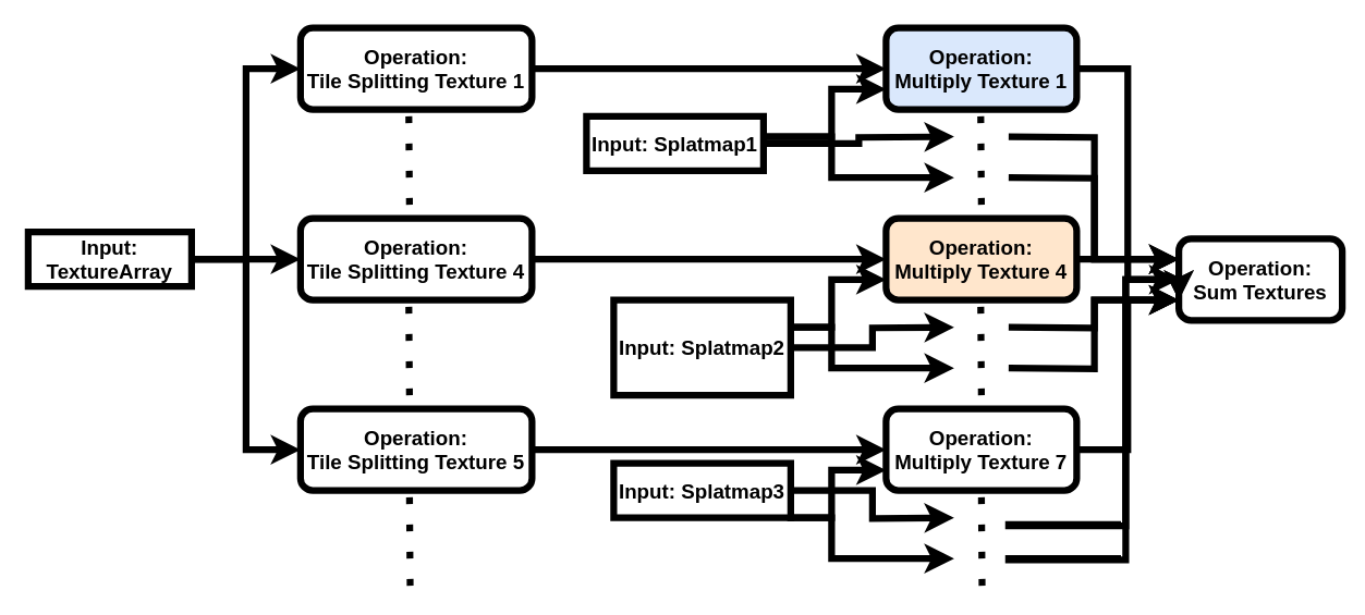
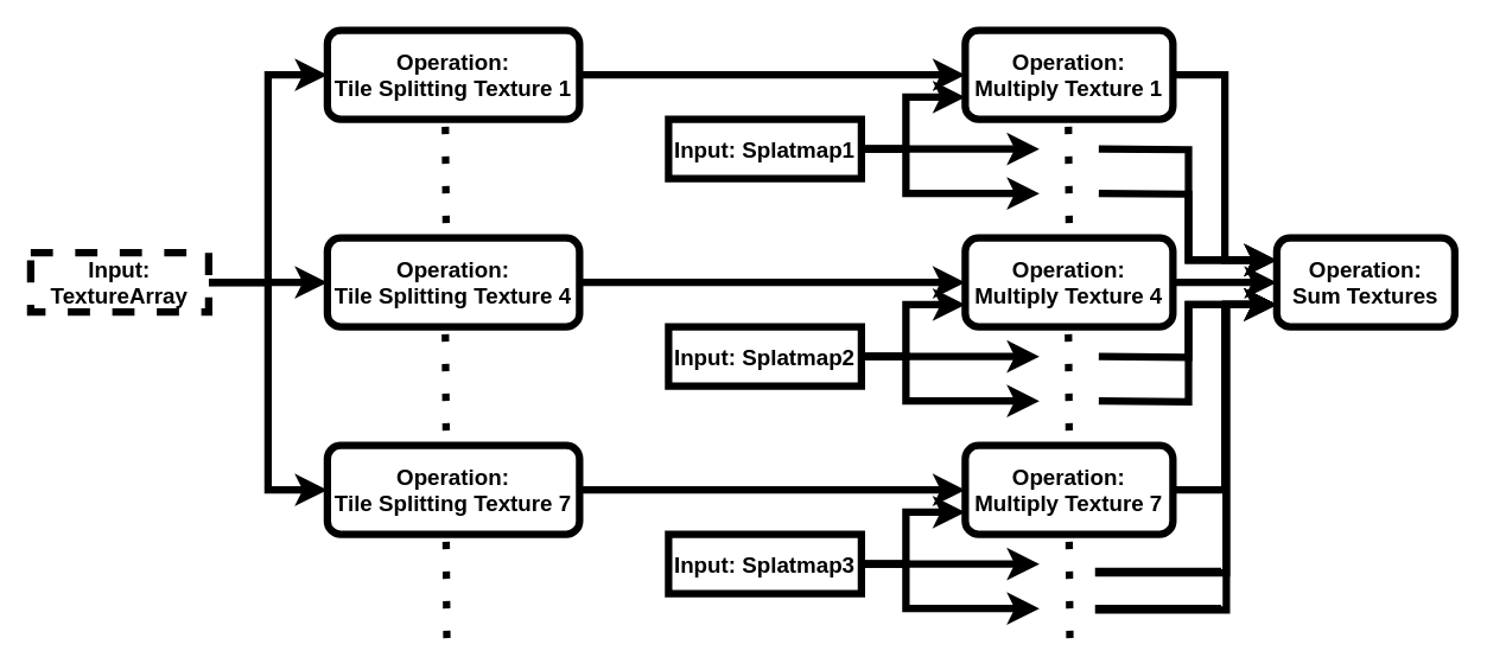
  <mxCell id="0" />
  <mxCell id="1" parent="0" />
  <mxCell id="2" style="edgeStyle=orthogonalEdgeStyle;rounded=0;orthogonalLoop=1;jettySize=auto;html=1;exitX=1;exitY=0.5;exitDx=0;exitDy=0;entryX=0;entryY=0.75;entryDx=0;entryDy=0;fontSize=15;fontStyle=1;strokeWidth=5;" parent="1" source="5" target="25" edge="1"><mxGeometry relative="1" as="geometry"><Array as="points"><mxPoint x="610" y="240" /><mxPoint x="610" y="205" /></Array></mxGeometry></mxCell>
  <mxCell id="3" style="edgeStyle=orthogonalEdgeStyle;rounded=0;orthogonalLoop=1;jettySize=auto;html=1;exitX=1;exitY=0.5;exitDx=0;exitDy=0;strokeWidth=5;" edge="1" parent="1" source="5"><mxGeometry relative="1" as="geometry"><mxPoint x="700" y="240" as="targetPoint" /></mxGeometry></mxCell>
  <mxCell id="4" style="edgeStyle=orthogonalEdgeStyle;rounded=0;orthogonalLoop=1;jettySize=auto;html=1;exitX=1;exitY=0.5;exitDx=0;exitDy=0;strokeWidth=5;" edge="1" parent="1" source="5"><mxGeometry relative="1" as="geometry"><mxPoint x="700" y="270" as="targetPoint" /><Array as="points"><mxPoint x="610" y="240" /><mxPoint x="610" y="270" /></Array></mxGeometry></mxCell>
- <mxCell id="5" value="&lt;div style=&quot;font-size: 15px;&quot;&gt;Input: Splatmap2&lt;/div&gt;" style="whiteSpace=wrap;html=1;fontSize=15;fontStyle=1;strokeWidth=5;" parent="1" vertex="1"><mxGeometry x="450" y="220" width="130" height="70" as="geometry" /></mxCell>
+ <mxCell id="5" value="&lt;div style=&quot;font-size: 15px;&quot;&gt;Input: Splatmap2&lt;/div&gt;" style="whiteSpace=wrap;html=1;fontSize=15;fontStyle=1;strokeWidth=5;" parent="1" vertex="1"><mxGeometry x="450" y="220" width="130" height="40" as="geometry" /></mxCell>
  <mxCell id="6" style="edgeStyle=orthogonalEdgeStyle;rounded=0;orthogonalLoop=1;jettySize=auto;html=1;exitX=1;exitY=0.5;exitDx=0;exitDy=0;entryX=0;entryY=0.75;entryDx=0;entryDy=0;fontSize=15;fontStyle=1;strokeWidth=5;" parent="1" source="9" target="27" edge="1"><mxGeometry relative="1" as="geometry"><Array as="points"><mxPoint x="610" y="380" /><mxPoint x="610" y="345" /></Array></mxGeometry></mxCell>
  <mxCell id="7" style="edgeStyle=orthogonalEdgeStyle;rounded=0;orthogonalLoop=1;jettySize=auto;html=1;exitX=1;exitY=0.5;exitDx=0;exitDy=0;strokeWidth=5;" edge="1" parent="1" source="9"><mxGeometry relative="1" as="geometry"><mxPoint x="700" y="380" as="targetPoint" /></mxGeometry></mxCell>
  <mxCell id="8" style="edgeStyle=orthogonalEdgeStyle;rounded=0;orthogonalLoop=1;jettySize=auto;html=1;exitX=1;exitY=0.5;exitDx=0;exitDy=0;strokeWidth=5;" edge="1" parent="1" source="9"><mxGeometry relative="1" as="geometry"><mxPoint x="700" y="410" as="targetPoint" /><Array as="points"><mxPoint x="610" y="380" /><mxPoint x="610" y="410" /></Array></mxGeometry></mxCell>
- <mxCell id="9" value="&lt;div style=&quot;font-size: 15px;&quot;&gt;Input: Splatmap3&lt;/div&gt;" style="whiteSpace=wrap;html=1;fontSize=15;fontStyle=1;strokeWidth=5;" parent="1" vertex="1"><mxGeometry x="450" y="340" width="130" height="40" as="geometry" /></mxCell>
+ <mxCell id="9" value="&lt;div style=&quot;font-size: 15px;&quot;&gt;Input: Splatmap3&lt;/div&gt;" style="whiteSpace=wrap;html=1;fontSize=15;fontStyle=1;strokeWidth=5;" parent="1" vertex="1"><mxGeometry x="450" y="360" width="130" height="40" as="geometry" /></mxCell>
  <mxCell id="10" style="edgeStyle=orthogonalEdgeStyle;rounded=0;orthogonalLoop=1;jettySize=auto;html=1;exitX=1;exitY=0.5;exitDx=0;exitDy=0;entryX=0;entryY=0.5;entryDx=0;entryDy=0;fontSize=15;fontStyle=1;strokeWidth=5;" parent="1" source="13" target="15" edge="1"><mxGeometry relative="1" as="geometry"><Array as="points"><mxPoint x="180" y="190" /><mxPoint x="180" y="50" /></Array></mxGeometry></mxCell>
  <mxCell id="11" style="edgeStyle=orthogonalEdgeStyle;rounded=0;orthogonalLoop=1;jettySize=auto;html=1;exitX=1;exitY=0.5;exitDx=0;exitDy=0;entryX=0;entryY=0.5;entryDx=0;entryDy=0;fontSize=15;fontStyle=1;strokeWidth=5;" parent="1" source="13" target="18" edge="1"><mxGeometry relative="1" as="geometry"><Array as="points"><mxPoint x="160" y="190" /><mxPoint x="160" y="190" /></Array></mxGeometry></mxCell>
  <mxCell id="12" style="edgeStyle=orthogonalEdgeStyle;rounded=0;orthogonalLoop=1;jettySize=auto;html=1;exitX=1;exitY=0.5;exitDx=0;exitDy=0;entryX=0;entryY=0.5;entryDx=0;entryDy=0;fontSize=15;fontStyle=1;strokeWidth=5;" parent="1" source="13" target="21" edge="1"><mxGeometry relative="1" as="geometry"><Array as="points"><mxPoint x="180" y="190" /><mxPoint x="180" y="330" /></Array></mxGeometry></mxCell>
- <mxCell id="13" value="Input: TextureArray" style="whiteSpace=wrap;html=1;fontSize=15;fontStyle=1;strokeWidth=5;" parent="1" vertex="1"><mxGeometry x="20" y="170" width="120" height="40" as="geometry" /></mxCell>
+ <mxCell id="13" value="Input: TextureArray" style="whiteSpace=wrap;html=1;fontSize=15;fontStyle=1;strokeWidth=5;dashed=1;" parent="1" vertex="1"><mxGeometry x="20" y="170" width="120" height="40" as="geometry" /></mxCell>
  <mxCell id="14" style="edgeStyle=orthogonalEdgeStyle;rounded=0;orthogonalLoop=1;jettySize=auto;html=1;exitX=1;exitY=0.5;exitDx=0;exitDy=0;entryX=0;entryY=0.5;entryDx=0;entryDy=0;fontSize=15;fontStyle=1;strokeWidth=5;" parent="1" source="15" target="23" edge="1"><mxGeometry relative="1" as="geometry" /></mxCell>
  <mxCell id="15" value="&lt;div style=&quot;font-size: 15px;&quot;&gt;Operation:&lt;/div&gt;&lt;div style=&quot;font-size: 15px;&quot;&gt;Tile Splitting Texture 1&lt;br style=&quot;font-size: 15px;&quot;&gt;&lt;/div&gt;" style="rounded=1;whiteSpace=wrap;html=1;fontSize=15;fontStyle=1;strokeWidth=5;" parent="1" vertex="1"><mxGeometry x="220" y="20" width="170" height="60" as="geometry" /></mxCell>
  <mxCell id="16" value="" style="endArrow=none;dashed=1;html=1;dashPattern=1 3;strokeWidth=5;jumpSize=6;rounded=1;strokeColor=default;endSize=6;fontSize=15;fontStyle=1" parent="1" edge="1"><mxGeometry width="50" height="50" relative="1" as="geometry"><mxPoint x="300" y="150" as="sourcePoint" /><mxPoint x="299.5" y="80" as="targetPoint" /></mxGeometry></mxCell>
  <mxCell id="17" style="edgeStyle=orthogonalEdgeStyle;rounded=0;orthogonalLoop=1;jettySize=auto;html=1;exitX=1;exitY=0.5;exitDx=0;exitDy=0;entryX=0;entryY=0.5;entryDx=0;entryDy=0;fontSize=15;fontStyle=1;strokeWidth=5;" parent="1" source="18" target="25" edge="1"><mxGeometry relative="1" as="geometry" /></mxCell>
  <mxCell id="18" value="&lt;div style=&quot;font-size: 15px;&quot;&gt;Operation:&lt;/div&gt;&lt;div style=&quot;font-size: 15px;&quot;&gt;Tile Splitting Texture 4&lt;br style=&quot;font-size: 15px;&quot;&gt;&lt;/div&gt;" style="rounded=1;whiteSpace=wrap;html=1;fontSize=15;fontStyle=1;strokeWidth=5;" parent="1" vertex="1"><mxGeometry x="220" y="160" width="170" height="60" as="geometry" /></mxCell>
  <mxCell id="19" value="" style="endArrow=none;dashed=1;html=1;dashPattern=1 3;strokeWidth=5;jumpSize=6;rounded=1;strokeColor=default;endSize=6;fontSize=15;fontStyle=1" parent="1" edge="1"><mxGeometry width="50" height="50" relative="1" as="geometry"><mxPoint x="300" y="290" as="sourcePoint" /><mxPoint x="299.5" y="220" as="targetPoint" /></mxGeometry></mxCell>
  <mxCell id="20" style="edgeStyle=orthogonalEdgeStyle;rounded=0;orthogonalLoop=1;jettySize=auto;html=1;exitX=1;exitY=0.5;exitDx=0;exitDy=0;entryX=0;entryY=0.5;entryDx=0;entryDy=0;fontSize=15;fontStyle=1;strokeWidth=5;" parent="1" source="21" target="27" edge="1"><mxGeometry relative="1" as="geometry" /></mxCell>
- <mxCell id="21" value="&lt;div style=&quot;font-size: 15px;&quot;&gt;Operation:&lt;/div&gt;&lt;div style=&quot;font-size: 15px;&quot;&gt;Tile Splitting Texture 5&lt;br style=&quot;font-size: 15px;&quot;&gt;&lt;/div&gt;" style="rounded=1;whiteSpace=wrap;html=1;fontSize=15;fontStyle=1;strokeWidth=5;" parent="1" vertex="1"><mxGeometry x="220" y="300" width="170" height="60" as="geometry" /></mxCell>
+ <mxCell id="21" value="&lt;div style=&quot;font-size: 15px;&quot;&gt;Operation:&lt;/div&gt;&lt;div style=&quot;font-size: 15px;&quot;&gt;Tile Splitting Texture 7&lt;br style=&quot;font-size: 15px;&quot;&gt;&lt;/div&gt;" style="rounded=1;whiteSpace=wrap;html=1;fontSize=15;fontStyle=1;strokeWidth=5;" parent="1" vertex="1"><mxGeometry x="220" y="300" width="170" height="60" as="geometry" /></mxCell>
  <mxCell id="22" style="edgeStyle=orthogonalEdgeStyle;rounded=0;orthogonalLoop=1;jettySize=auto;html=1;exitX=1;exitY=0.5;exitDx=0;exitDy=0;entryX=0;entryY=0.25;entryDx=0;entryDy=0;fontSize=15;fontStyle=1;strokeWidth=5;" parent="1" source="23" target="30" edge="1"><mxGeometry relative="1" as="geometry" /></mxCell>
- <mxCell id="23" value="&lt;div style=&quot;font-size: 15px;&quot;&gt;Operation:&lt;/div&gt;&lt;div style=&quot;font-size: 15px;&quot;&gt;Multiply Texture 1&lt;br style=&quot;font-size: 15px;&quot;&gt;&lt;/div&gt;" style="rounded=1;whiteSpace=wrap;html=1;fontSize=15;fontStyle=1;strokeWidth=5;fillColor=#dae8fc;" parent="1" vertex="1"><mxGeometry x="650" y="20" width="140" height="60" as="geometry" /></mxCell>
+ <mxCell id="23" value="&lt;div style=&quot;font-size: 15px;&quot;&gt;Operation:&lt;/div&gt;&lt;div style=&quot;font-size: 15px;&quot;&gt;Multiply Texture 1&lt;br style=&quot;font-size: 15px;&quot;&gt;&lt;/div&gt;" style="rounded=1;whiteSpace=wrap;html=1;fontSize=15;fontStyle=1;strokeWidth=5;" parent="1" vertex="1"><mxGeometry x="650" y="20" width="140" height="60" as="geometry" /></mxCell>
  <mxCell id="24" style="edgeStyle=orthogonalEdgeStyle;rounded=0;orthogonalLoop=1;jettySize=auto;html=1;exitX=1;exitY=0.5;exitDx=0;exitDy=0;entryX=0;entryY=0.5;entryDx=0;entryDy=0;fontSize=15;fontStyle=1;strokeWidth=5;" parent="1" source="25" target="30" edge="1"><mxGeometry relative="1" as="geometry" /></mxCell>
- <mxCell id="25" value="&lt;div style=&quot;font-size: 15px;&quot;&gt;Operation:&lt;/div&gt;&lt;div style=&quot;font-size: 15px;&quot;&gt;Multiply Texture 4&lt;br style=&quot;font-size: 15px;&quot;&gt;&lt;/div&gt;" style="rounded=1;whiteSpace=wrap;html=1;fontSize=15;fontStyle=1;strokeWidth=5;fillColor=#ffe6cc;" parent="1" vertex="1"><mxGeometry x="650" y="160" width="140" height="60" as="geometry" /></mxCell>
+ <mxCell id="25" value="&lt;div style=&quot;font-size: 15px;&quot;&gt;Operation:&lt;/div&gt;&lt;div style=&quot;font-size: 15px;&quot;&gt;Multiply Texture 4&lt;br style=&quot;font-size: 15px;&quot;&gt;&lt;/div&gt;" style="rounded=1;whiteSpace=wrap;html=1;fontSize=15;fontStyle=1;strokeWidth=5;" parent="1" vertex="1"><mxGeometry x="650" y="160" width="140" height="60" as="geometry" /></mxCell>
  <mxCell id="26" style="edgeStyle=orthogonalEdgeStyle;rounded=0;orthogonalLoop=1;jettySize=auto;html=1;exitX=1;exitY=0.5;exitDx=0;exitDy=0;entryX=0;entryY=0.75;entryDx=0;entryDy=0;fontSize=15;fontStyle=1;strokeWidth=5;" parent="1" source="27" target="30" edge="1"><mxGeometry relative="1" as="geometry" /></mxCell>
  <mxCell id="27" value="&lt;div style=&quot;font-size: 15px;&quot;&gt;Operation:&lt;/div&gt;&lt;div style=&quot;font-size: 15px;&quot;&gt;Multiply Texture 7&lt;br style=&quot;font-size: 15px;&quot;&gt;&lt;/div&gt;" style="rounded=1;whiteSpace=wrap;html=1;fontSize=15;fontStyle=1;strokeWidth=5;" parent="1" vertex="1"><mxGeometry x="650" y="300" width="140" height="60" as="geometry" /></mxCell>
  <mxCell id="28" value="" style="endArrow=none;dashed=1;html=1;dashPattern=1 3;strokeWidth=5;jumpSize=6;rounded=1;strokeColor=default;endSize=6;fontSize=15;fontStyle=1" parent="1" edge="1"><mxGeometry width="50" height="50" relative="1" as="geometry"><mxPoint x="720" y="290" as="sourcePoint" /><mxPoint x="719.5" y="220" as="targetPoint" /></mxGeometry></mxCell>
  <mxCell id="29" value="" style="endArrow=none;dashed=1;html=1;dashPattern=1 3;strokeWidth=5;jumpSize=6;rounded=1;strokeColor=default;endSize=6;fontSize=15;fontStyle=1" parent="1" edge="1"><mxGeometry width="50" height="50" relative="1" as="geometry"><mxPoint x="720" y="150" as="sourcePoint" /><mxPoint x="719.5" y="80" as="targetPoint" /></mxGeometry></mxCell>
- <mxCell id="30" value="&lt;div style=&quot;font-size: 15px;&quot;&gt;Operation:&lt;/div&gt;&lt;div style=&quot;font-size: 15px;&quot;&gt;Sum Textures&lt;/div&gt;" style="rounded=1;whiteSpace=wrap;html=1;fontSize=15;fontStyle=1;strokeWidth=5;" parent="1" vertex="1"><mxGeometry x="865" y="175" width="120" height="60" as="geometry" /></mxCell>
+ <mxCell id="30" value="&lt;div style=&quot;font-size: 15px;&quot;&gt;Operation:&lt;/div&gt;&lt;div style=&quot;font-size: 15px;&quot;&gt;Sum Textures&lt;/div&gt;" style="rounded=1;whiteSpace=wrap;html=1;fontSize=15;fontStyle=1;strokeWidth=5;" parent="1" vertex="1"><mxGeometry x="860" y="160" width="120" height="60" as="geometry" /></mxCell>
  <mxCell id="31" value="" style="endArrow=none;dashed=1;html=1;dashPattern=1 3;strokeWidth=5;jumpSize=6;rounded=1;strokeColor=default;endSize=6;fontSize=15;fontStyle=1" edge="1" parent="1"><mxGeometry width="50" height="50" relative="1" as="geometry"><mxPoint x="300.5" y="430" as="sourcePoint" /><mxPoint x="300" y="360" as="targetPoint" /></mxGeometry></mxCell>
  <mxCell id="32" value="" style="endArrow=none;dashed=1;html=1;dashPattern=1 3;strokeWidth=5;jumpSize=6;rounded=1;strokeColor=default;endSize=6;fontSize=15;fontStyle=1" edge="1" parent="1"><mxGeometry width="50" height="50" relative="1" as="geometry"><mxPoint x="720.5" y="430" as="sourcePoint" /><mxPoint x="720" y="360" as="targetPoint" /></mxGeometry></mxCell>
  <mxCell id="33" style="edgeStyle=orthogonalEdgeStyle;rounded=0;orthogonalLoop=1;jettySize=auto;html=1;exitX=1;exitY=0.5;exitDx=0;exitDy=0;strokeWidth=5;" edge="1" parent="1" source="36"><mxGeometry relative="1" as="geometry"><mxPoint x="700" y="100" as="targetPoint" /></mxGeometry></mxCell>
  <mxCell id="34" style="edgeStyle=orthogonalEdgeStyle;rounded=0;orthogonalLoop=1;jettySize=auto;html=1;exitX=1;exitY=0.5;exitDx=0;exitDy=0;strokeWidth=5;" edge="1" parent="1" source="36"><mxGeometry relative="1" as="geometry"><mxPoint x="700" y="130" as="targetPoint" /><Array as="points"><mxPoint x="610" y="100" /><mxPoint x="610" y="130" /></Array></mxGeometry></mxCell>
  <mxCell id="35" style="edgeStyle=orthogonalEdgeStyle;rounded=0;orthogonalLoop=1;jettySize=auto;html=1;exitX=1;exitY=0.5;exitDx=0;exitDy=0;entryX=0;entryY=0.75;entryDx=0;entryDy=0;strokeWidth=5;" edge="1" parent="1" source="36" target="23"><mxGeometry relative="1" as="geometry"><Array as="points"><mxPoint x="610" y="100" /><mxPoint x="610" y="65" /></Array></mxGeometry></mxCell>
- <mxCell id="36" value="&lt;div style=&quot;font-size: 15px;&quot;&gt;Input: Splatmap1&lt;/div&gt;" style="whiteSpace=wrap;html=1;fontSize=15;fontStyle=1;strokeWidth=5;" vertex="1" parent="1"><mxGeometry x="430" y="85" width="130" height="40" as="geometry" /></mxCell>
+ <mxCell id="36" value="&lt;div style=&quot;font-size: 15px;&quot;&gt;Input: Splatmap1&lt;/div&gt;" style="whiteSpace=wrap;html=1;fontSize=15;fontStyle=1;strokeWidth=5;" vertex="1" parent="1"><mxGeometry x="450" y="80" width="130" height="40" as="geometry" /></mxCell>
  <mxCell id="37" style="edgeStyle=orthogonalEdgeStyle;rounded=0;orthogonalLoop=1;jettySize=auto;html=1;strokeWidth=5;entryX=0;entryY=0.75;entryDx=0;entryDy=0;" edge="1" parent="1" target="30"><mxGeometry relative="1" as="geometry"><mxPoint x="710" y="250" as="targetPoint" /><mxPoint x="740" y="240" as="sourcePoint" /></mxGeometry></mxCell>
  <mxCell id="38" style="edgeStyle=orthogonalEdgeStyle;rounded=0;orthogonalLoop=1;jettySize=auto;html=1;strokeWidth=5;entryX=0;entryY=0.75;entryDx=0;entryDy=0;" edge="1" parent="1" target="30"><mxGeometry relative="1" as="geometry"><mxPoint x="720" y="260" as="targetPoint" /><mxPoint x="740" y="270" as="sourcePoint" /></mxGeometry></mxCell>
  <mxCell id="39" style="edgeStyle=orthogonalEdgeStyle;rounded=0;orthogonalLoop=1;jettySize=auto;html=1;strokeWidth=5;entryX=0;entryY=0.25;entryDx=0;entryDy=0;" edge="1" parent="1" target="30"><mxGeometry relative="1" as="geometry"><mxPoint x="730" y="270" as="targetPoint" /><mxPoint x="740" y="100" as="sourcePoint" /></mxGeometry></mxCell>
  <mxCell id="40" style="edgeStyle=orthogonalEdgeStyle;rounded=0;orthogonalLoop=1;jettySize=auto;html=1;strokeWidth=5;entryX=0;entryY=0.25;entryDx=0;entryDy=0;" edge="1" parent="1" target="30"><mxGeometry relative="1" as="geometry"><mxPoint x="740" y="280" as="targetPoint" /><mxPoint x="740" y="130" as="sourcePoint" /></mxGeometry></mxCell>
  <mxCell id="41" style="edgeStyle=orthogonalEdgeStyle;rounded=0;orthogonalLoop=1;jettySize=auto;html=1;entryX=0;entryY=0.75;entryDx=0;entryDy=0;fontSize=15;fontStyle=1;strokeWidth=5;" edge="1" parent="1" target="30"><mxGeometry relative="1" as="geometry"><mxPoint x="820" y="386" as="sourcePoint" /><mxPoint x="856" y="205" as="targetPoint" /><Array as="points"><mxPoint x="740" y="385" /><mxPoint x="740" y="386" /><mxPoint x="826" y="386" /><mxPoint x="826" y="205" /></Array></mxGeometry></mxCell>
  <mxCell id="42" style="edgeStyle=orthogonalEdgeStyle;rounded=0;orthogonalLoop=1;jettySize=auto;html=1;entryX=0;entryY=0.75;entryDx=0;entryDy=0;fontSize=15;fontStyle=1;strokeWidth=5;" edge="1" parent="1" target="30"><mxGeometry relative="1" as="geometry"><mxPoint x="820" y="411" as="sourcePoint" /><mxPoint x="860" y="230" as="targetPoint" /><Array as="points"><mxPoint x="820" y="410" /><mxPoint x="740" y="410" /><mxPoint x="740" y="411" /><mxPoint x="826" y="411" /><mxPoint x="826" y="205" /></Array></mxGeometry></mxCell>
